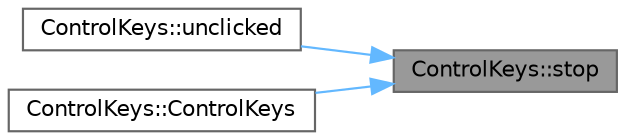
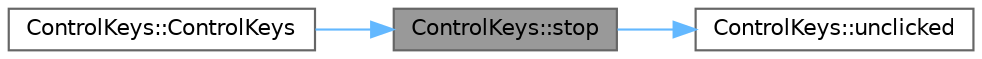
  digraph {
    rankdir=RL
    node [color=grey40 fillcolor=white fontname=Helvetica fontsize=10 shape=box style=filled]
    edge [color=steelblue1 dir=back fontname=Helvetica fontsize=10 labelfontname=Helvetica labelfontsize=10 style=solid]
    n1 [color=gray40 fillcolor=grey60 fontcolor=black height=0.2 label="ControlKeys::stop" width=0.4]
    n2 [height=0.2 label="ControlKeys::unclicked" width=0.4]
    n3 [height=0.2 label="ControlKeys::ControlKeys" width=0.4]
-   n1 -> n2
+   n2 -> n1
    n1 -> n3
  }
